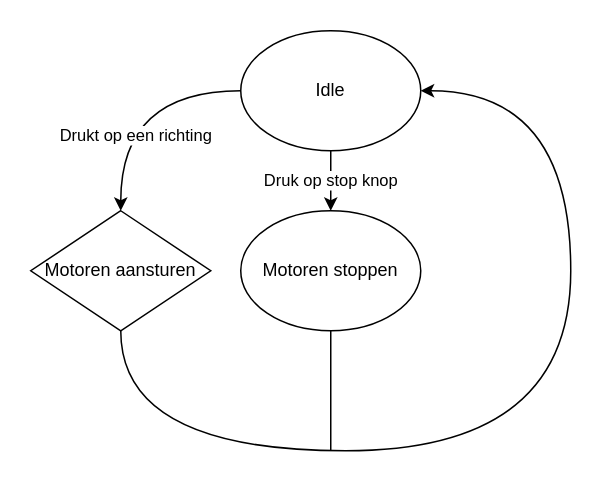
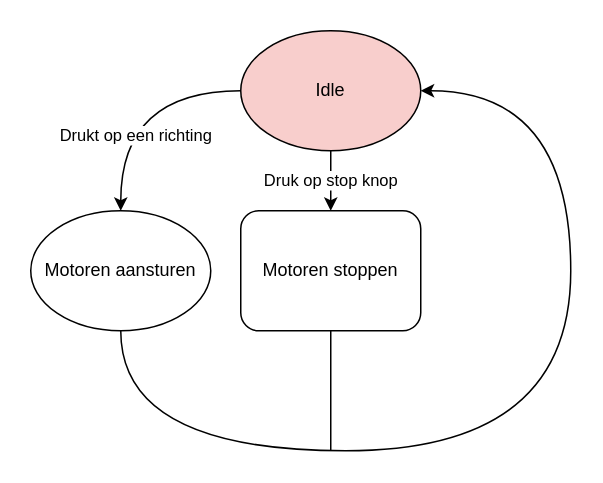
  <mxCell id="0" />
  <mxCell id="1" parent="0" />
- <mxCell id="2" value="Idle" style="ellipse;whiteSpace=wrap;html=1;" parent="1" vertex="1"><mxGeometry x="160" y="20" width="120" height="80" as="geometry" /></mxCell>
- <mxCell id="3" value="Motoren aansturen" style="rhombus;whiteSpace=wrap;html=1;" parent="1" vertex="1"><mxGeometry x="20" y="140" width="120" height="80" as="geometry" /></mxCell>
+ <mxCell id="2" value="Idle" style="ellipse;whiteSpace=wrap;html=1;fillColor=#f8cecc;" parent="1" vertex="1"><mxGeometry x="160" y="20" width="120" height="80" as="geometry" /></mxCell>
+ <mxCell id="3" value="Motoren aansturen" style="ellipse;whiteSpace=wrap;html=1;" parent="1" vertex="1"><mxGeometry x="20" y="140" width="120" height="80" as="geometry" /></mxCell>
  <mxCell id="4" value="Drukt op een richting" style="curved=1;endArrow=none;html=1;startArrow=classic;startFill=1;endFill=0;entryX=0;entryY=0.5;entryDx=0;entryDy=0;exitX=0.5;exitY=0;exitDx=0;exitDy=0;" parent="1" source="3" target="2" edge="1"><mxGeometry x="-0.375" y="-10" width="50" height="50" relative="1" as="geometry"><mxPoint x="80" y="100" as="sourcePoint" /><mxPoint x="160" y="20" as="targetPoint" /><Array as="points"><mxPoint x="80" y="60" /></Array><mxPoint as="offset" /></mxGeometry></mxCell>
- <mxCell id="5" value="Motoren stoppen" style="ellipse;whiteSpace=wrap;html=1;" parent="1" vertex="1"><mxGeometry x="160" y="140" width="120" height="80" as="geometry" /></mxCell>
+ <mxCell id="5" value="Motoren stoppen" style="whiteSpace=wrap;html=1;rounded=1;" parent="1" vertex="1"><mxGeometry x="160" y="140" width="120" height="80" as="geometry" /></mxCell>
  <mxCell id="6" value="Druk op stop knop" style="endArrow=classic;html=1;entryX=0.5;entryY=0;entryDx=0;entryDy=0;exitX=0.5;exitY=1;exitDx=0;exitDy=0;" parent="1" source="2" target="5" edge="1"><mxGeometry width="50" height="50" relative="1" as="geometry"><mxPoint x="220" y="160" as="sourcePoint" /><mxPoint x="270" y="110" as="targetPoint" /></mxGeometry></mxCell>
  <mxCell id="7" value="" style="curved=1;endArrow=classic;html=1;entryX=1;entryY=0.5;entryDx=0;entryDy=0;exitX=0.5;exitY=1;exitDx=0;exitDy=0;" parent="1" source="3" edge="1"><mxGeometry width="50" height="50" relative="1" as="geometry"><mxPoint x="380" y="210" as="sourcePoint" /><mxPoint x="280" y="60" as="targetPoint" /><Array as="points"><mxPoint x="80" y="300" /><mxPoint x="380" y="300" /><mxPoint x="380" y="60" /></Array></mxGeometry></mxCell>
  <mxCell id="8" value="" style="endArrow=none;html=1;entryX=0.5;entryY=1;entryDx=0;entryDy=0;" parent="1" target="5" edge="1"><mxGeometry x="1" y="-165" width="50" height="50" relative="1" as="geometry"><mxPoint x="220" y="300" as="sourcePoint" /><mxPoint x="220" y="160" as="targetPoint" /><mxPoint x="-5" y="-40" as="offset" /></mxGeometry></mxCell>
